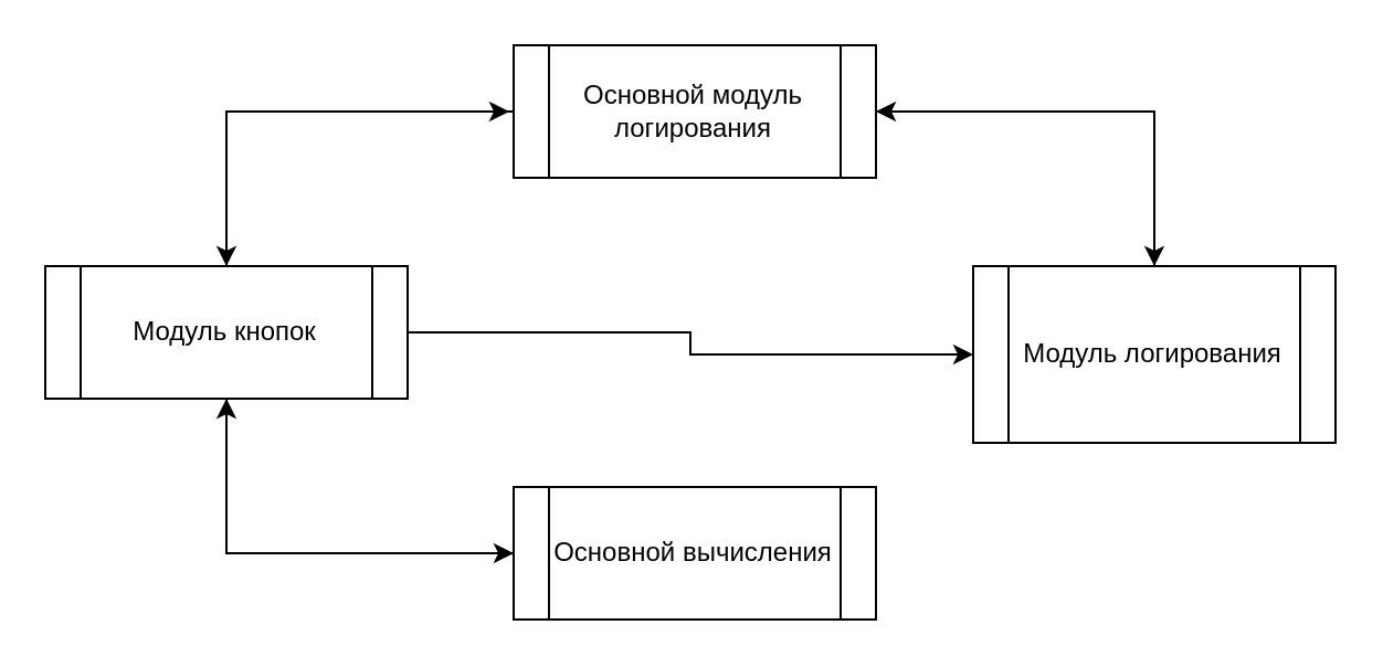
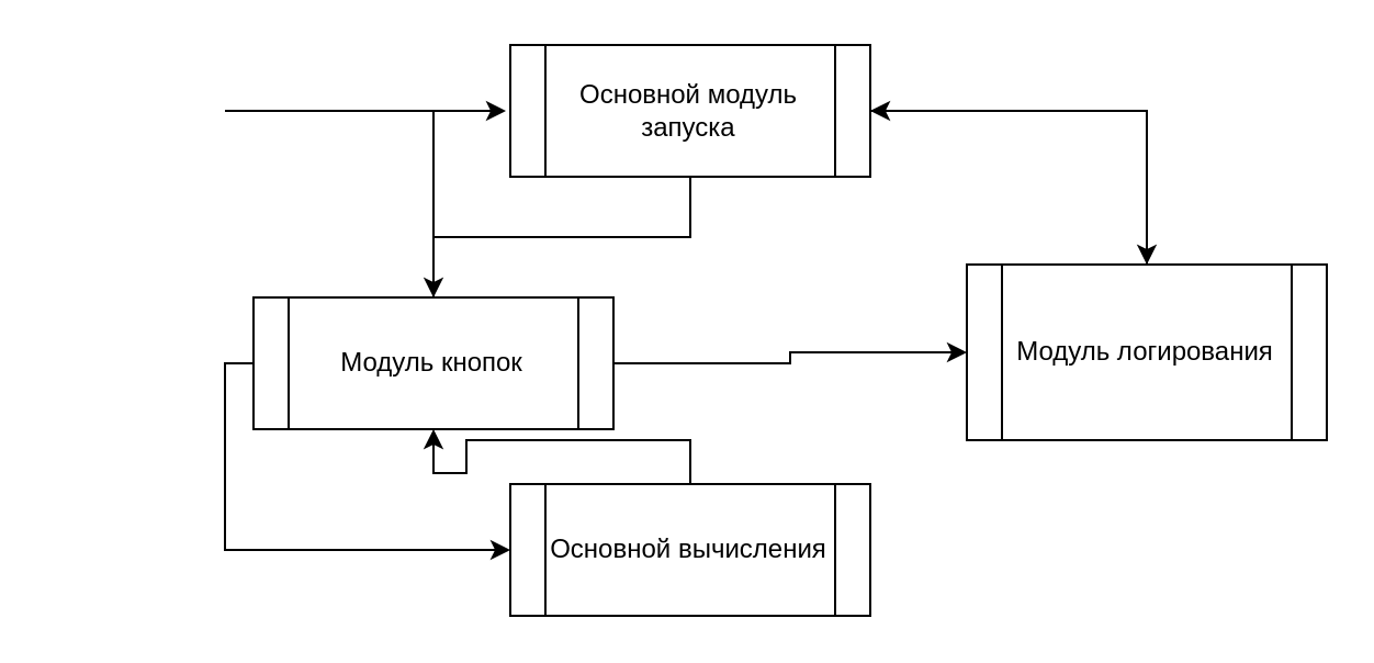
  <mxCell id="0" />
  <mxCell id="1" parent="0" />
  <mxCell id="2" style="edgeStyle=orthogonalEdgeStyle;rounded=0;orthogonalLoop=1;jettySize=auto;html=1;" edge="1" parent="1" source="4" target="8"><mxGeometry relative="1" as="geometry" /></mxCell>
  <mxCell id="3" style="edgeStyle=orthogonalEdgeStyle;rounded=0;orthogonalLoop=1;jettySize=auto;html=1;entryX=0.5;entryY=0;entryDx=0;entryDy=0;" edge="1" parent="1" source="4" target="12"><mxGeometry relative="1" as="geometry" /></mxCell>
- <mxCell id="4" value="Основной модуль логирования" style="shape=process;whiteSpace=wrap;html=1;backgroundOutline=1;" vertex="1" parent="1"><mxGeometry x="232" y="20" width="164" height="60" as="geometry" /></mxCell>
+ <mxCell id="4" value="Основной модуль запуска" style="shape=process;whiteSpace=wrap;html=1;backgroundOutline=1;" vertex="1" parent="1"><mxGeometry x="232" y="20" width="164" height="60" as="geometry" /></mxCell>
  <mxCell id="5" style="edgeStyle=orthogonalEdgeStyle;rounded=0;orthogonalLoop=1;jettySize=auto;html=1;" edge="1" parent="1" source="8"><mxGeometry relative="1" as="geometry"><mxPoint x="230" y="50" as="targetPoint" /><Array as="points"><mxPoint x="102" y="50" /><mxPoint x="170" y="50" /></Array></mxGeometry></mxCell>
  <mxCell id="6" style="edgeStyle=orthogonalEdgeStyle;rounded=0;orthogonalLoop=1;jettySize=auto;html=1;entryX=0;entryY=0.5;entryDx=0;entryDy=0;" edge="1" parent="1" source="8" target="10"><mxGeometry relative="1" as="geometry"><mxPoint x="140" y="260" as="targetPoint" /><Array as="points"><mxPoint x="102" y="250" /></Array></mxGeometry></mxCell>
  <mxCell id="7" style="edgeStyle=orthogonalEdgeStyle;rounded=0;orthogonalLoop=1;jettySize=auto;html=1;entryX=0;entryY=0.5;entryDx=0;entryDy=0;" edge="1" parent="1" source="8" target="12"><mxGeometry relative="1" as="geometry"><mxPoint x="430" y="150" as="targetPoint" /></mxGeometry></mxCell>
- <mxCell id="8" value="Модуль кнопок" style="shape=process;whiteSpace=wrap;html=1;backgroundOutline=1;" vertex="1" parent="1"><mxGeometry x="20" y="120" width="164" height="60" as="geometry" /></mxCell>
+ <mxCell id="8" value="Модуль кнопок" style="shape=process;whiteSpace=wrap;html=1;backgroundOutline=1;" vertex="1" parent="1"><mxGeometry x="115" y="135" width="164" height="60" as="geometry" /></mxCell>
  <mxCell id="9" style="edgeStyle=orthogonalEdgeStyle;rounded=0;orthogonalLoop=1;jettySize=auto;html=1;entryX=0.5;entryY=1;entryDx=0;entryDy=0;" edge="1" parent="1" source="10" target="8"><mxGeometry relative="1" as="geometry" /></mxCell>
  <mxCell id="10" value="Основной вычисления" style="shape=process;whiteSpace=wrap;html=1;backgroundOutline=1;" vertex="1" parent="1"><mxGeometry x="232" y="220" width="164" height="60" as="geometry" /></mxCell>
  <mxCell id="11" style="edgeStyle=orthogonalEdgeStyle;rounded=0;orthogonalLoop=1;jettySize=auto;html=1;entryX=1;entryY=0.5;entryDx=0;entryDy=0;" edge="1" parent="1" source="12" target="4"><mxGeometry relative="1" as="geometry"><mxPoint x="460" y="50" as="targetPoint" /><Array as="points"><mxPoint x="522" y="50" /></Array></mxGeometry></mxCell>
  <mxCell id="12" value="Модуль логирования" style="shape=process;whiteSpace=wrap;html=1;backgroundOutline=1;" vertex="1" parent="1"><mxGeometry x="440" y="120" width="164" height="80" as="geometry" /></mxCell>
